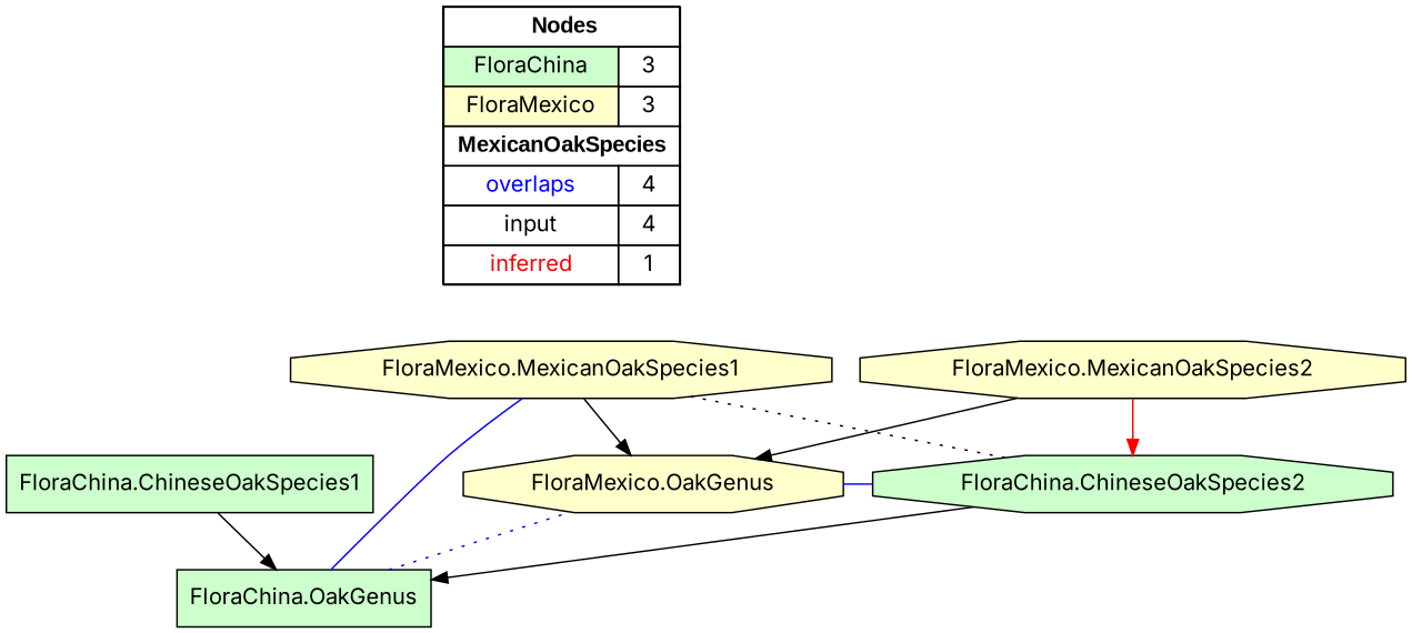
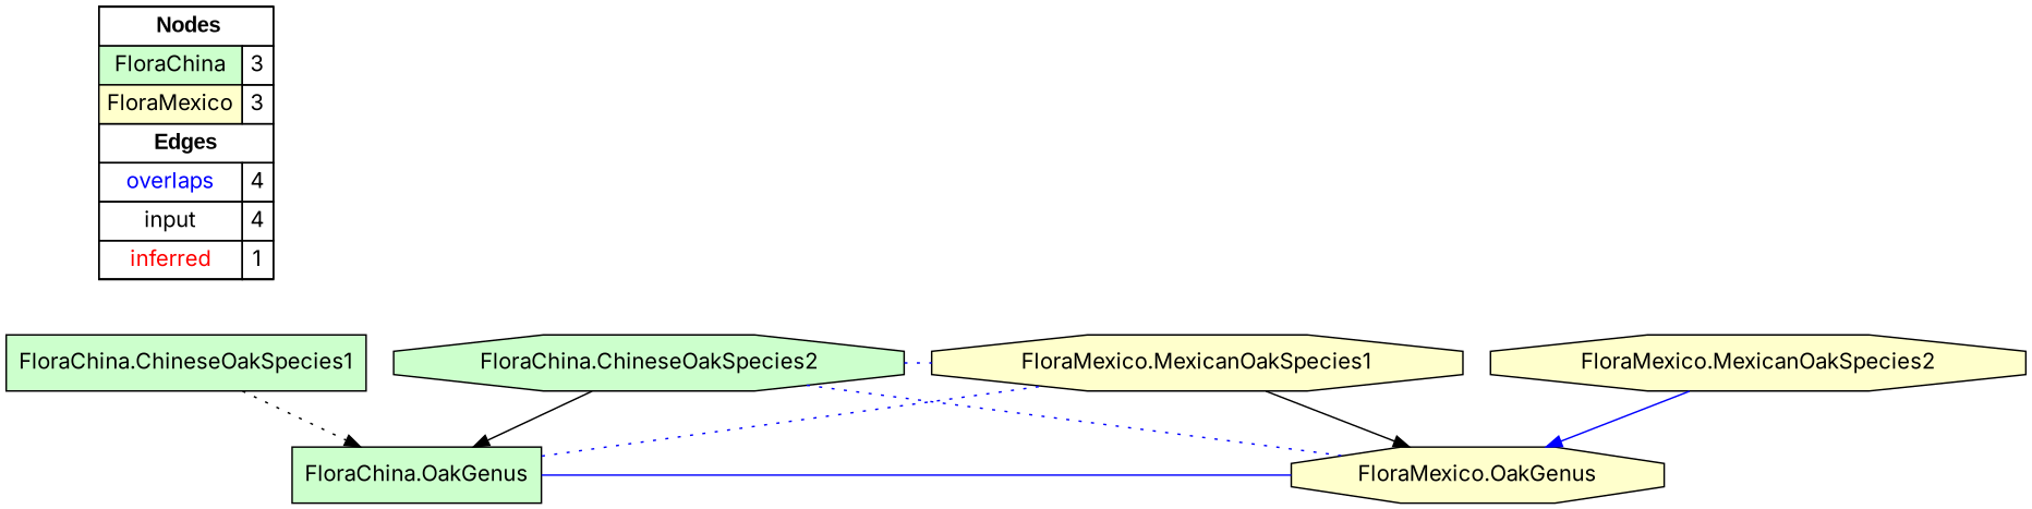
  digraph {
    fontname=Inter
    rankdir=TB
    node [fillcolor="#CCFFCC" fontname=Inter shape=octagon style=filled]
    edge [arrowhead=normal color="#000000" constraint=true fontname=Inter penwidth=1 style=solid]
-   n1 [fillcolor=white label=<   <TABLE BORDER="0" CELLBORDER="1" CELLSPACING="0" CELLPADDING="4">  <TR> <TD COLSPAN="2"><font face="Arial Black"> Nodes</font></TD> </TR>  <TR>   <TD bgcolor="#CCFFCC">FloraChina</TD>   <TD>3</TD>   </TR>  <TR>   <TD bgcolor="#FFFFCC">FloraMexico</TD>   <TD>3</TD>   </TR>  <TR> <TD COLSPAN="2"><font face = "Arial Black"> MexicanOakSpecies </font></TD> </TR>  <TR>   <TD><font color ="#0000FF">overlaps</font></TD>   <TD>4</TD>   </TR>  <TR>   <TD><font color ="#000000">input</font></TD>   <TD>4</TD>   </TR>  <TR>   <TD><font color ="#FF0000">inferred</font></TD>   <TD>1</TD>   </TR>  </TABLE>   > margin=0 shape=box]
+   n1 [fillcolor=white label=<   <TABLE BORDER="0" CELLBORDER="1" CELLSPACING="0" CELLPADDING="4">  <TR> <TD COLSPAN="2"><font face="Arial Black"> Nodes</font></TD> </TR>  <TR>   <TD bgcolor="#CCFFCC">FloraChina</TD>   <TD>3</TD>   </TR>  <TR>   <TD bgcolor="#FFFFCC">FloraMexico</TD>   <TD>3</TD>   </TR>  <TR> <TD COLSPAN="2"><font face = "Arial Black"> Edges </font></TD> </TR>  <TR>   <TD><font color ="#0000FF">overlaps</font></TD>   <TD>4</TD>   </TR>  <TR>   <TD><font color ="#000000">input</font></TD>   <TD>4</TD>   </TR>  <TR>   <TD><font color ="#FF0000">inferred</font></TD>   <TD>1</TD>   </TR>  </TABLE>   > margin=0 shape=box]
    "FloraChina.ChineseOakSpecies1" [shape=box]
    "FloraChina.OakGenus" [shape=box]
    "FloraMexico.MexicanOakSpecies1" [fillcolor="#FFFFCC"]
    "FloraMexico.OakGenus" [fillcolor="#FFFFCC"]
    "FloraChina.ChineseOakSpecies2"
    "FloraMexico.MexicanOakSpecies2" [fillcolor="#FFFFCC"]
    subgraph sub_1 {
      rank=source
      n1
    }
-   "FloraChina.ChineseOakSpecies1" -> "FloraChina.OakGenus"
-   "FloraChina.OakGenus" -> "FloraMexico.MexicanOakSpecies1" [arrowhead=none color="#0000FF" constraint=false]
-   "FloraChina.OakGenus" -> "FloraMexico.OakGenus" [arrowhead=none color="#0000FF" constraint=false style=dotted]
+   "FloraChina.ChineseOakSpecies1" -> "FloraChina.OakGenus" [style=dotted]
+   "FloraChina.OakGenus" -> "FloraMexico.MexicanOakSpecies1" [arrowhead=none color="#0000FF" constraint=false style=dotted]
+   "FloraChina.OakGenus" -> "FloraMexico.OakGenus" [arrowhead=none color="#0000FF" constraint=false]
    "FloraMexico.MexicanOakSpecies1" -> "FloraMexico.OakGenus"
    "FloraChina.ChineseOakSpecies2" -> "FloraChina.OakGenus"
-   "FloraChina.ChineseOakSpecies2" -> "FloraMexico.MexicanOakSpecies1" [arrowhead=none constraint=false style=dotted]
-   "FloraChina.ChineseOakSpecies2" -> "FloraMexico.OakGenus" [arrowhead=none color="#0000FF" constraint=false]
-   "FloraMexico.MexicanOakSpecies2" -> "FloraMexico.OakGenus"
-   "FloraMexico.MexicanOakSpecies2" -> "FloraChina.ChineseOakSpecies2" [color="#FF0000"]
+   "FloraChina.ChineseOakSpecies2" -> "FloraMexico.MexicanOakSpecies1" [arrowhead=none color="#0000FF" constraint=false style=dotted]
+   "FloraChina.ChineseOakSpecies2" -> "FloraMexico.OakGenus" [arrowhead=none color="#0000FF" constraint=false style=dotted]
+   "FloraMexico.MexicanOakSpecies2" -> "FloraMexico.OakGenus" [color="#0000FF"]
  }
